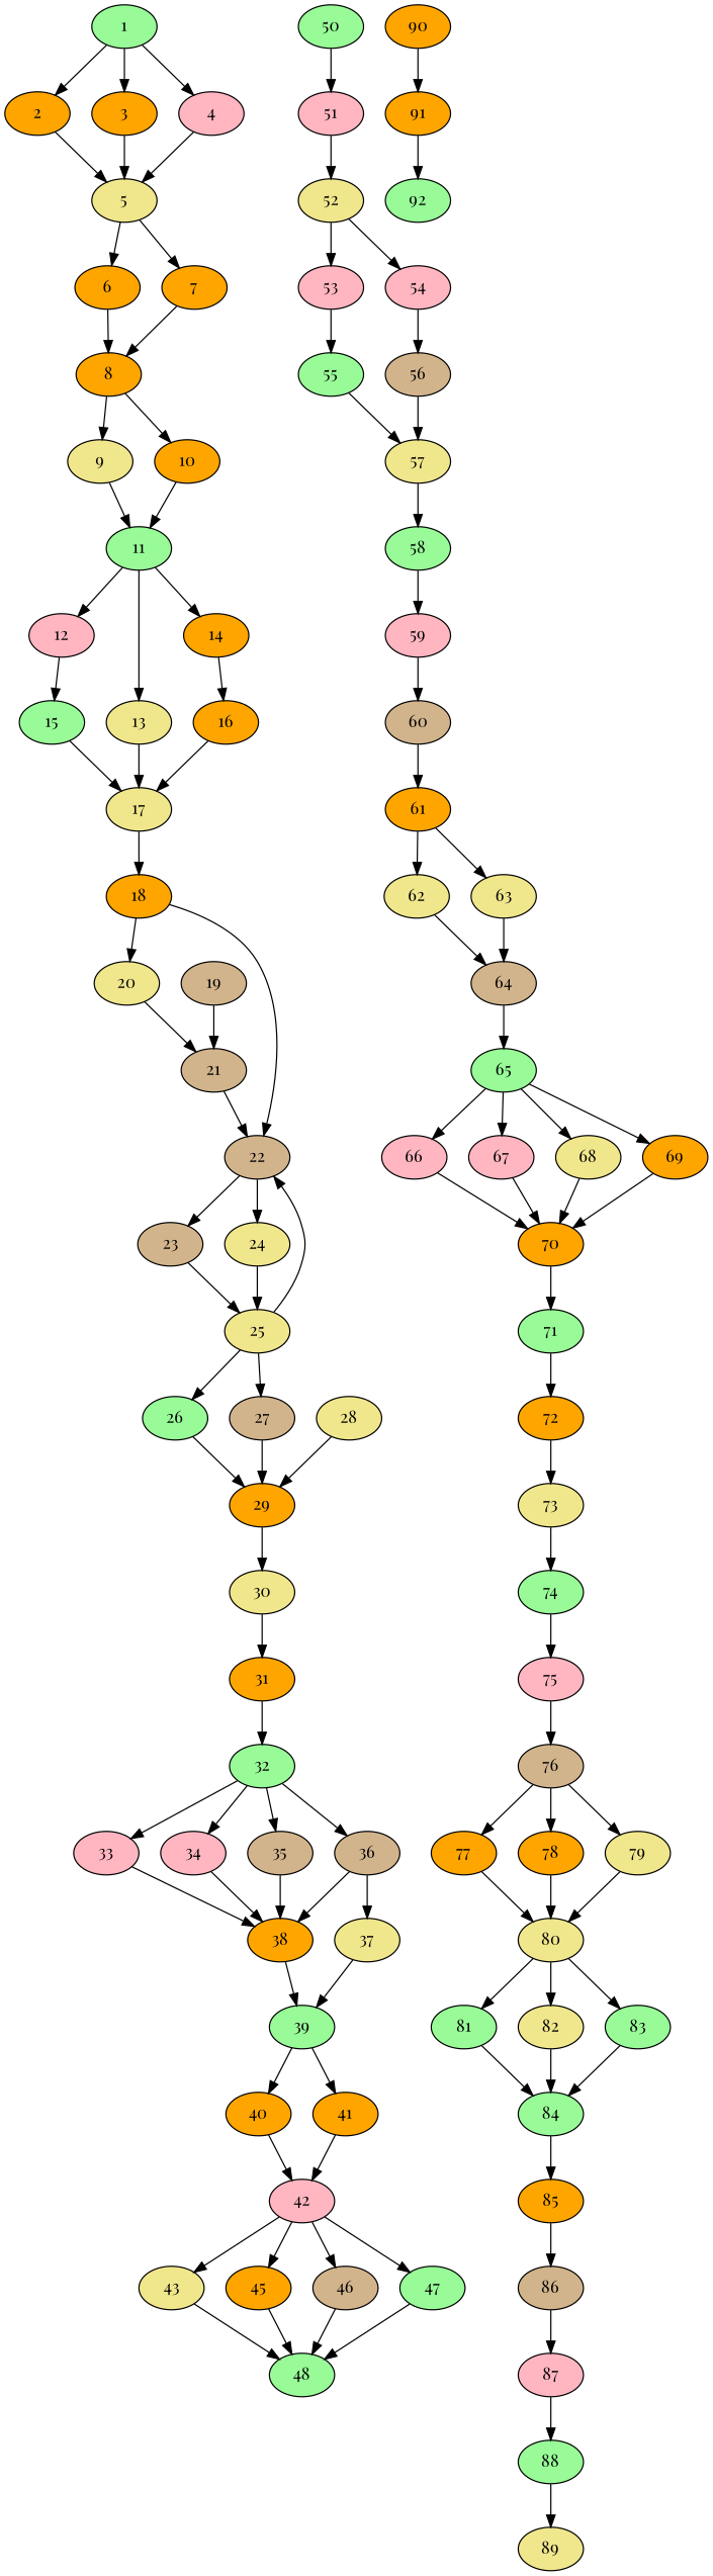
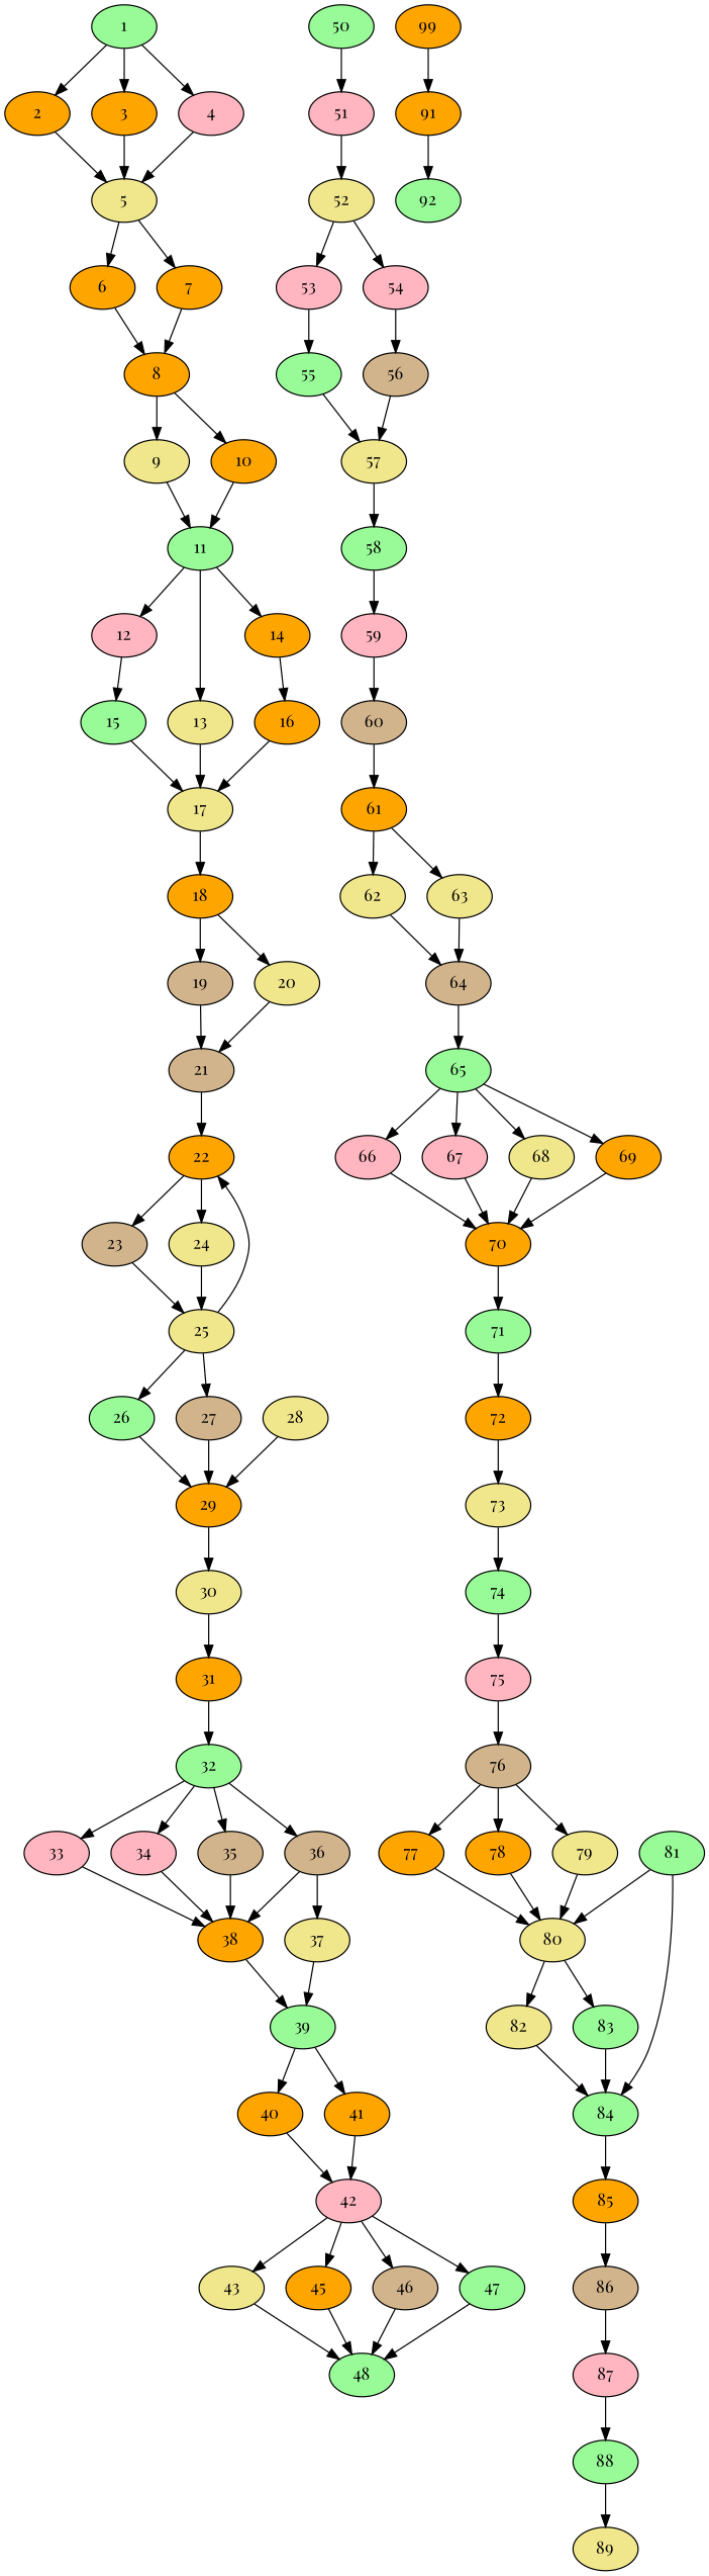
  digraph {
    fontname="Playfair Display"
    node [fillcolor=orange fontname="Playfair Display" style=filled]
    edge [fontname="Playfair Display"]
    1 [fillcolor=palegreen]
    2
    3
    4 [fillcolor=lightpink]
    5 [fillcolor=khaki]
    6
    7
    8
    9 [fillcolor=khaki]
    10
    11 [fillcolor=palegreen]
    12 [fillcolor=lightpink]
    13 [fillcolor=khaki]
    14
    15 [fillcolor=palegreen]
    17 [fillcolor=khaki]
    16
    18
    19 [fillcolor=tan]
    20 [fillcolor=khaki]
    21 [fillcolor=tan]
-   22 [fillcolor=tan]
+   22
    23 [fillcolor=tan]
    24 [fillcolor=khaki]
    25 [fillcolor=khaki]
    26 [fillcolor=palegreen]
    27 [fillcolor=tan]
    29
    28 [fillcolor=khaki]
    30 [fillcolor=khaki]
    31
    32 [fillcolor=palegreen]
    33 [fillcolor=lightpink]
    34 [fillcolor=lightpink]
    35 [fillcolor=tan]
    36 [fillcolor=tan]
    38
    37 [fillcolor=khaki]
    39 [fillcolor=palegreen]
    40
    41
    42 [fillcolor=lightpink]
    43 [fillcolor=khaki]
    45
    46 [fillcolor=tan]
    47 [fillcolor=palegreen]
    48 [fillcolor=palegreen]
    50 [fillcolor=palegreen]
    51 [fillcolor=lightpink]
    52 [fillcolor=khaki]
    53 [fillcolor=lightpink]
    54 [fillcolor=lightpink]
    55 [fillcolor=palegreen]
    56 [fillcolor=tan]
    57 [fillcolor=khaki]
    58 [fillcolor=palegreen]
    59 [fillcolor=lightpink]
    60 [fillcolor=tan]
    61
    62 [fillcolor=khaki]
    63 [fillcolor=khaki]
    64 [fillcolor=tan]
    65 [fillcolor=palegreen]
    66 [fillcolor=lightpink]
    67 [fillcolor=lightpink]
    68 [fillcolor=khaki]
    69
    70
    71 [fillcolor=palegreen]
    72
    73 [fillcolor=khaki]
    74 [fillcolor=palegreen]
    75 [fillcolor=lightpink]
    76 [fillcolor=tan]
    77
    78
    79 [fillcolor=khaki]
    80 [fillcolor=khaki]
    81 [fillcolor=palegreen]
    82 [fillcolor=khaki]
    83 [fillcolor=palegreen]
    84 [fillcolor=palegreen]
    85
    86 [fillcolor=tan]
    87 [fillcolor=lightpink]
    88 [fillcolor=palegreen]
    89 [fillcolor=khaki]
-   90
+   90 [label=99]
    91
    92 [fillcolor=palegreen]
    1 -> 2
    1 -> 3
    1 -> 4
    2 -> 5
    3 -> 5
    4 -> 5
    5 -> 6
    5 -> 7
    6 -> 8
    7 -> 8
    8 -> 9
    8 -> 10
    9 -> 11
    10 -> 11
    11 -> 12
    11 -> 13
    11 -> 14
    12 -> 15
    13 -> 17
    14 -> 16
    15 -> 17
    17 -> 18
    16 -> 17
-   18 -> 22
+   18 -> 19
    18 -> 20
    19 -> 21
    20 -> 21
    21 -> 22
    22 -> 23
    22 -> 24
    23 -> 25
    24 -> 25
    25 -> 22
    25 -> 26
    25 -> 27
    26 -> 29
    27 -> 29
    29 -> 30
    28 -> 29
    30 -> 31
    31 -> 32
    32 -> 33
    32 -> 34
    32 -> 35
    32 -> 36
    33 -> 38
    34 -> 38
    35 -> 38
    36 -> 38
    36 -> 37
    38 -> 39
    37 -> 39
    39 -> 40
    39 -> 41
    40 -> 42
    41 -> 42
    42 -> 43
    42 -> 45
    42 -> 46
    42 -> 47
    43 -> 48
    45 -> 48
    46 -> 48
    47 -> 48
    50 -> 51
    51 -> 52
    52 -> 53
    52 -> 54
    53 -> 55
    54 -> 56
    55 -> 57
    56 -> 57
    57 -> 58
    58 -> 59
    59 -> 60
    60 -> 61
    61 -> 62
    61 -> 63
    62 -> 64
    63 -> 64
    64 -> 65
    65 -> 66
    65 -> 67
    65 -> 68
    65 -> 69
    66 -> 70
    67 -> 70
    68 -> 70
    69 -> 70
    70 -> 71
    71 -> 72
    72 -> 73
    73 -> 74
    74 -> 75
    75 -> 76
    76 -> 77
    76 -> 78
    76 -> 79
    77 -> 80
    78 -> 80
    79 -> 80
-   80 -> 81
+   81 -> 80
    80 -> 82
    80 -> 83
    81 -> 84
    82 -> 84
    83 -> 84
    84 -> 85
    85 -> 86
    86 -> 87
    87 -> 88
    88 -> 89
    90 -> 91
    91 -> 92
  }
